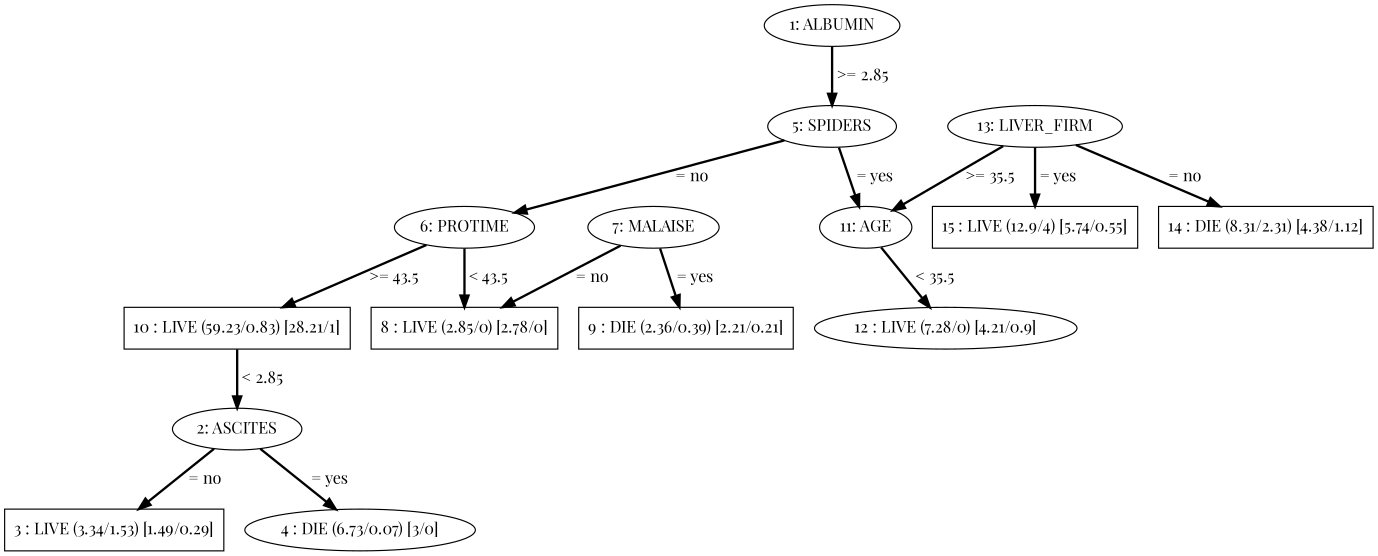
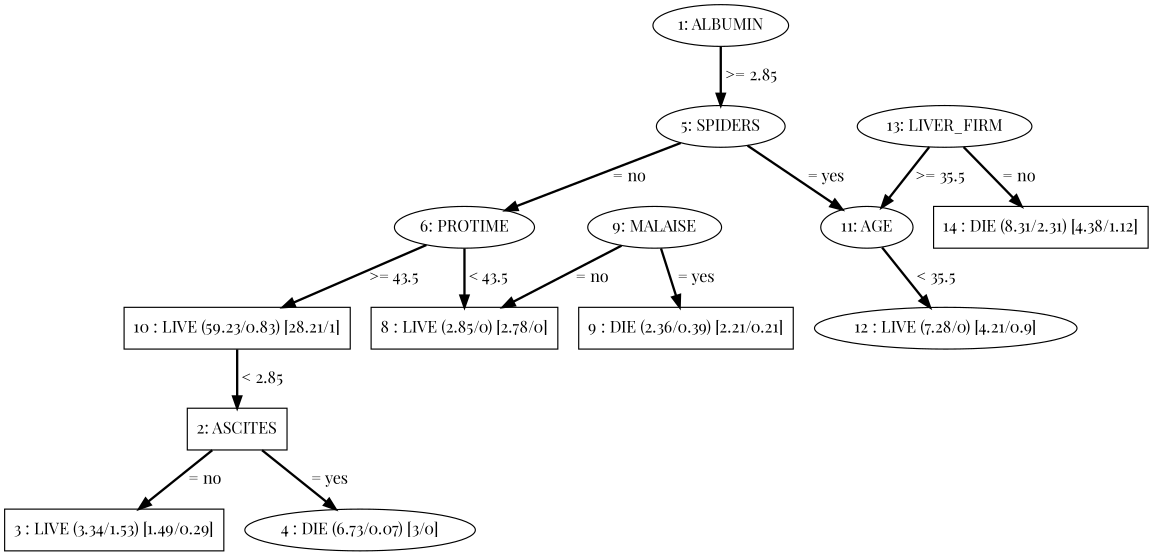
  digraph {
    fontname="Playfair Display"
    node [fontname="Playfair Display"]
    edge [fontname="Playfair Display" style=bold]
    n1 [label="1: ALBUMIN"]
    n2 [label="5: SPIDERS"]
-   n3 [label="2: ASCITES"]
+   n3 [label="2: ASCITES" shape=box]
    n4 [label="3 : LIVE (3.34/1.53) [1.49/0.29]" shape=box]
    n5 [label="4 : DIE (6.73/0.07) [3/0]" shape=ellipse]
    n6 [label="6: PROTIME"]
    n7 [label="11: AGE"]
    n8 [label="10 : LIVE (59.23/0.83) [28.21/1]" shape=box]
    n9 [label="8 : LIVE (2.85/0) [2.78/0]" shape=box]
    n10 [label="12 : LIVE (7.28/0) [4.21/0.9]" shape=ellipse]
-   n11 [label="7: MALAISE"]
+   n11 [label="9: MALAISE"]
    n12 [label="9 : DIE (2.36/0.39) [2.21/0.21]" shape=box]
    n13 [label="13: LIVER_FIRM"]
    n14 [label="14 : DIE (8.31/2.31) [4.38/1.12]" shape=box]
-   n15 [label="15 : LIVE (12.9/4) [5.74/0.55]" shape=box]
    n1 -> n2 [label=" >= 2.85"]
    n2 -> n6 [label=" = no"]
    n2 -> n7 [label=" = yes"]
    n3 -> n4 [label=" = no"]
    n3 -> n5 [label=" = yes"]
    n6 -> n8 [label=" >= 43.5"]
    n6 -> n9 [label=" < 43.5"]
    n7 -> n10 [label=" < 35.5"]
    n8 -> n3 [label=" < 2.85"]
    n11 -> n9 [label=" = no"]
    n11 -> n12 [label=" = yes"]
    n13 -> n7 [label=" >= 35.5"]
    n13 -> n14 [label=" = no"]
-   n13 -> n15 [label=" = yes"]
  }
